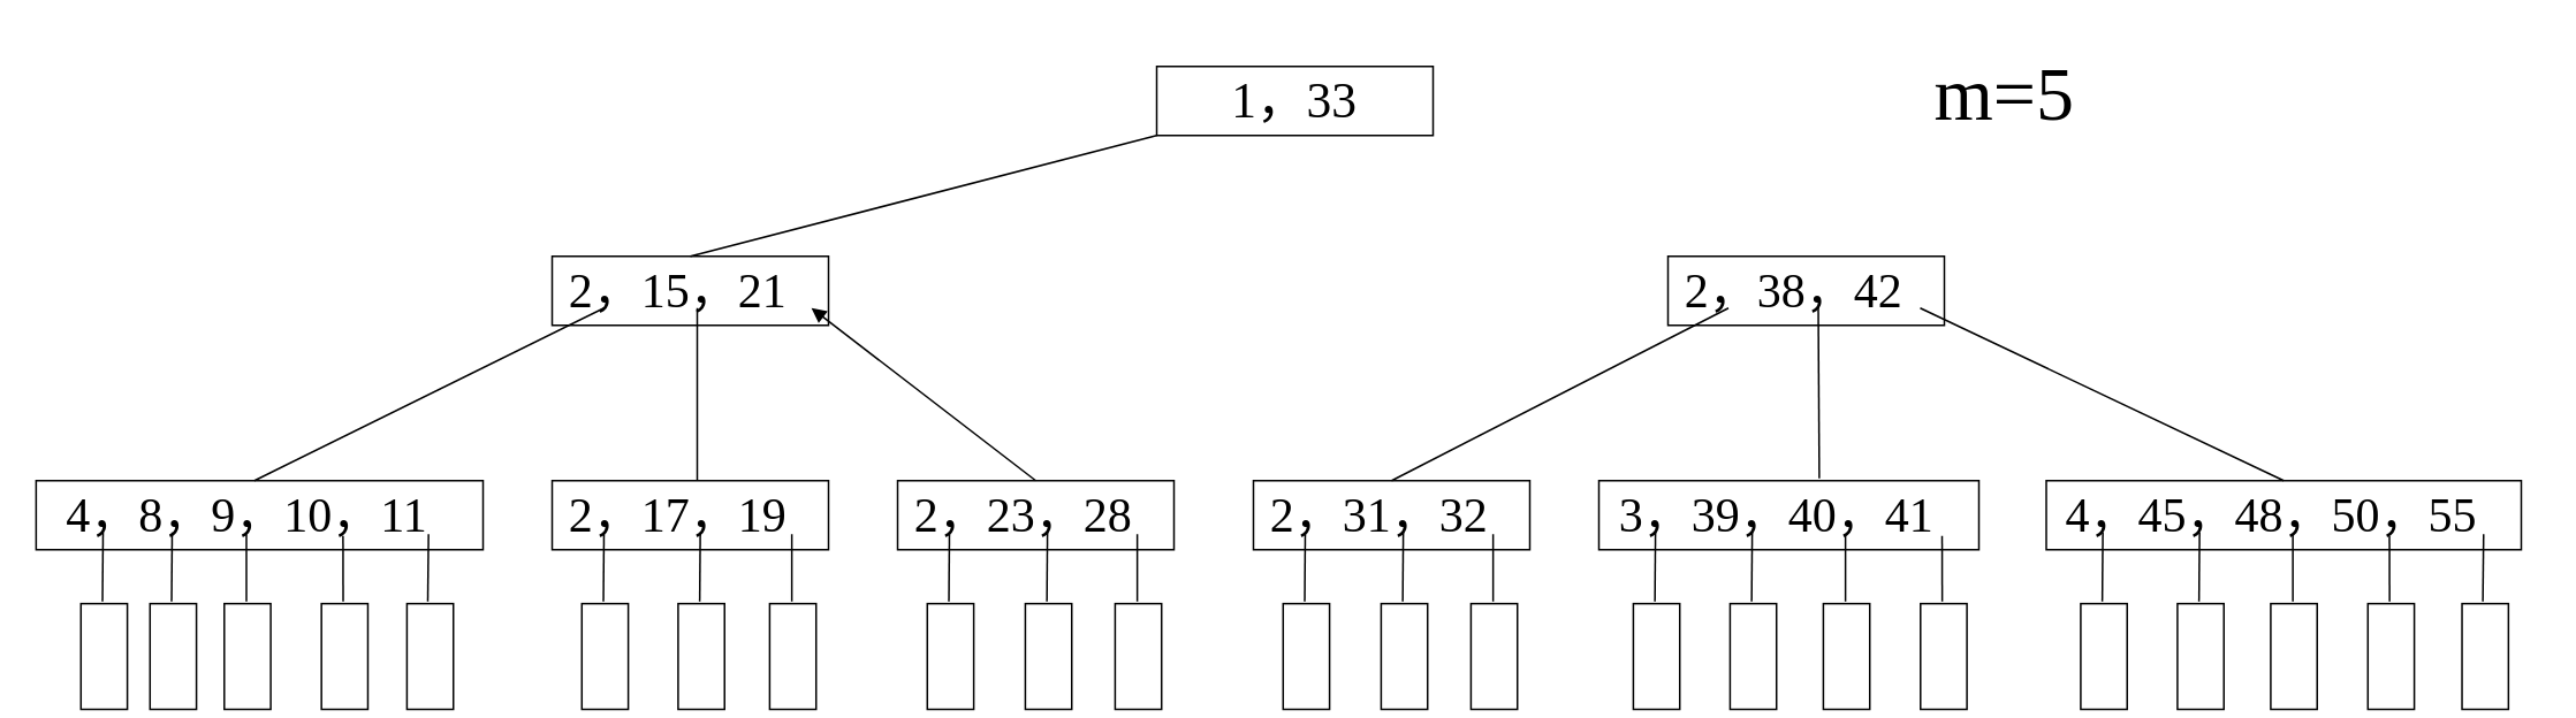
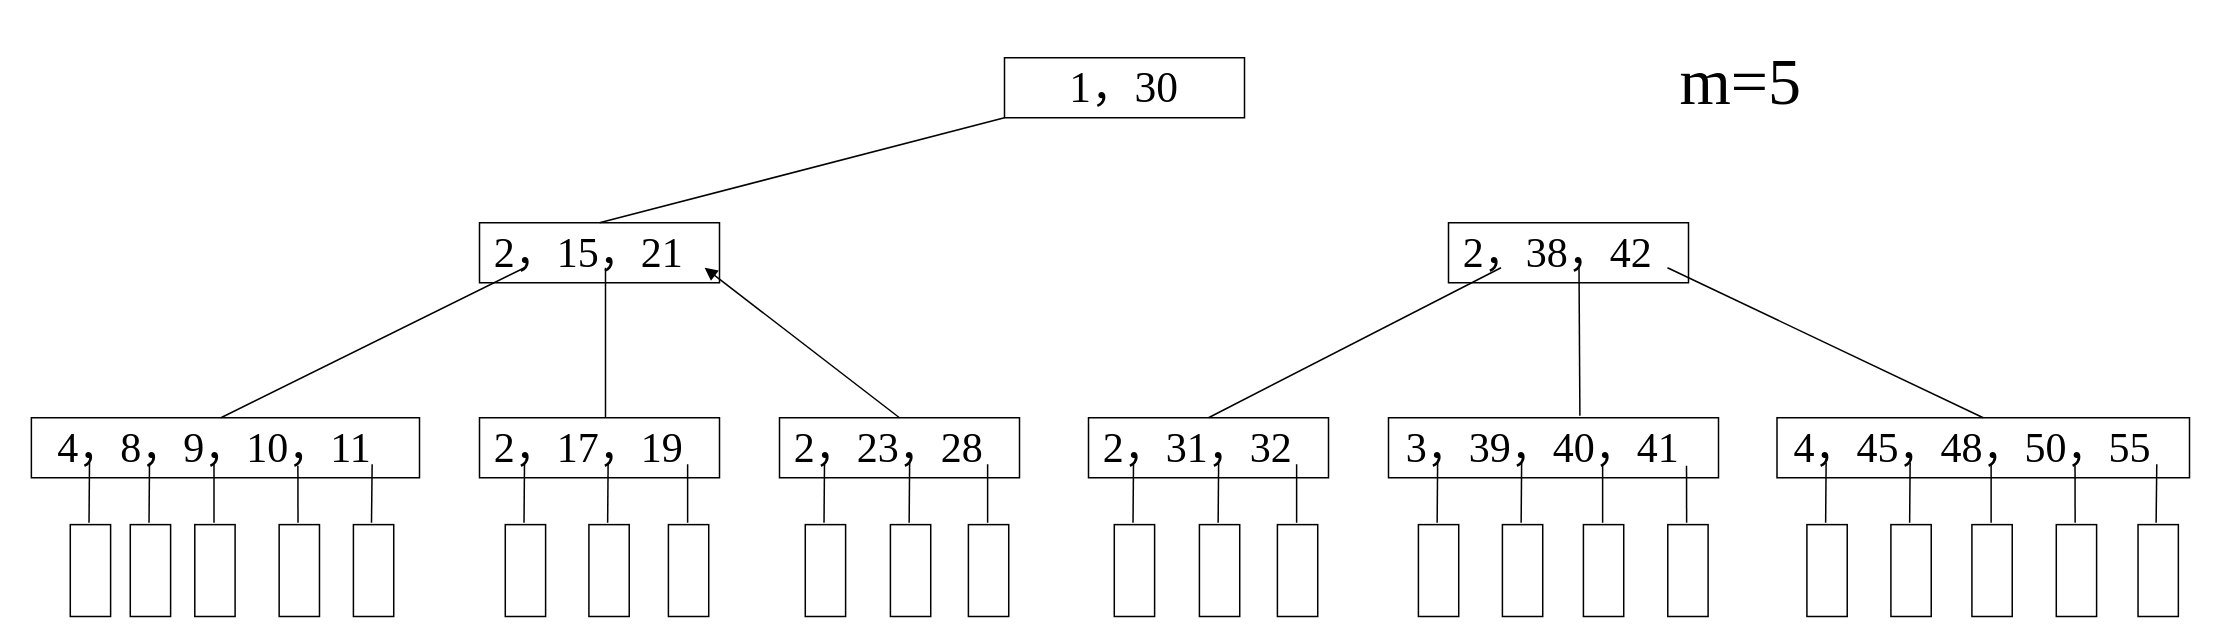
  <mxCell id="0" />
  <mxCell id="1" parent="0" />
  <mxCell id="2" value="&lt;font style=&quot;font-size: 28px;&quot; face=&quot;Times New Roman&quot;&gt;4，8，9，10，11&amp;nbsp;&amp;nbsp;&lt;/font&gt;" style="rounded=0;whiteSpace=wrap;html=1;align=center;" parent="1" vertex="1"><mxGeometry x="20.25" y="278" width="258.75" height="40" as="geometry" /></mxCell>
  <mxCell id="3" value="" style="rounded=0;whiteSpace=wrap;html=1;rotation=90;" parent="1" vertex="1"><mxGeometry x="69" y="366.44" width="61.25" height="26.88" as="geometry" /></mxCell>
  <mxCell id="4" value="" style="endArrow=none;html=1;rounded=0;" parent="1" edge="1"><mxGeometry width="50" height="50" relative="1" as="geometry"><mxPoint x="98.68" y="348" as="sourcePoint" /><mxPoint x="99" y="308" as="targetPoint" /></mxGeometry></mxCell>
  <mxCell id="5" value="" style="rounded=0;whiteSpace=wrap;html=1;rotation=90;" parent="1" vertex="1"><mxGeometry x="29" y="366.44" width="61.25" height="26.88" as="geometry" /></mxCell>
  <mxCell id="6" value="" style="endArrow=none;html=1;rounded=0;" parent="1" edge="1"><mxGeometry width="50" height="50" relative="1" as="geometry"><mxPoint x="58.68" y="348" as="sourcePoint" /><mxPoint x="59" y="308" as="targetPoint" /></mxGeometry></mxCell>
  <mxCell id="7" value="" style="rounded=0;whiteSpace=wrap;html=1;rotation=90;" parent="1" vertex="1"><mxGeometry x="112" y="366.44" width="61.25" height="26.88" as="geometry" /></mxCell>
  <mxCell id="8" value="" style="endArrow=none;html=1;rounded=0;" parent="1" edge="1"><mxGeometry width="50" height="50" relative="1" as="geometry"><mxPoint x="142" y="348" as="sourcePoint" /><mxPoint x="142" y="309" as="targetPoint" /></mxGeometry></mxCell>
  <mxCell id="9" value="" style="rounded=0;whiteSpace=wrap;html=1;rotation=90;" parent="1" vertex="1"><mxGeometry x="168.25" y="366.44" width="61.25" height="26.88" as="geometry" /></mxCell>
  <mxCell id="10" value="" style="endArrow=none;html=1;rounded=0;" parent="1" edge="1"><mxGeometry width="50" height="50" relative="1" as="geometry"><mxPoint x="198" y="348" as="sourcePoint" /><mxPoint x="197.93" y="310" as="targetPoint" /></mxGeometry></mxCell>
  <mxCell id="11" value="" style="rounded=0;whiteSpace=wrap;html=1;rotation=90;" parent="1" vertex="1"><mxGeometry x="217.75" y="366.44" width="61.25" height="26.88" as="geometry" /></mxCell>
  <mxCell id="12" value="" style="endArrow=none;html=1;rounded=0;" parent="1" edge="1"><mxGeometry width="50" height="50" relative="1" as="geometry"><mxPoint x="247" y="348" as="sourcePoint" /><mxPoint x="247.43" y="309" as="targetPoint" /></mxGeometry></mxCell>
  <mxCell id="13" value="&lt;font face=&quot;Times New Roman&quot;&gt;&lt;span style=&quot;font-size: 28px;&quot;&gt;2，17，19&amp;nbsp;&amp;nbsp;&lt;/span&gt;&lt;/font&gt;" style="rounded=0;whiteSpace=wrap;html=1;align=center;" parent="1" vertex="1"><mxGeometry x="319" y="278" width="160" height="40" as="geometry" /></mxCell>
  <mxCell id="14" value="" style="rounded=0;whiteSpace=wrap;html=1;rotation=90;" parent="1" vertex="1"><mxGeometry x="374.75" y="366.44" width="61.25" height="26.88" as="geometry" /></mxCell>
  <mxCell id="15" value="" style="endArrow=none;html=1;rounded=0;" parent="1" edge="1"><mxGeometry width="50" height="50" relative="1" as="geometry"><mxPoint x="404.43" y="348" as="sourcePoint" /><mxPoint x="404.75" y="308" as="targetPoint" /></mxGeometry></mxCell>
  <mxCell id="16" value="" style="rounded=0;whiteSpace=wrap;html=1;rotation=90;" parent="1" vertex="1"><mxGeometry x="319" y="366.44" width="61.25" height="26.88" as="geometry" /></mxCell>
  <mxCell id="17" value="" style="endArrow=none;html=1;rounded=0;" parent="1" edge="1"><mxGeometry width="50" height="50" relative="1" as="geometry"><mxPoint x="348.68" y="348" as="sourcePoint" /><mxPoint x="349" y="308" as="targetPoint" /></mxGeometry></mxCell>
  <mxCell id="18" value="" style="rounded=0;whiteSpace=wrap;html=1;rotation=90;" parent="1" vertex="1"><mxGeometry x="427.75" y="366.44" width="61.25" height="26.88" as="geometry" /></mxCell>
  <mxCell id="19" value="" style="endArrow=none;html=1;rounded=0;" parent="1" edge="1"><mxGeometry width="50" height="50" relative="1" as="geometry"><mxPoint x="457.75" y="348" as="sourcePoint" /><mxPoint x="457.75" y="309" as="targetPoint" /></mxGeometry></mxCell>
  <mxCell id="20" value="&lt;font face=&quot;Times New Roman&quot;&gt;&lt;span style=&quot;font-size: 28px;&quot;&gt;2，23，28&amp;nbsp;&amp;nbsp;&lt;/span&gt;&lt;/font&gt;" style="rounded=0;whiteSpace=wrap;html=1;align=center;" parent="1" vertex="1"><mxGeometry x="519" y="278" width="160" height="40" as="geometry" /></mxCell>
  <mxCell id="21" value="" style="rounded=0;whiteSpace=wrap;html=1;rotation=90;" parent="1" vertex="1"><mxGeometry x="575.75" y="366.44" width="61.25" height="26.88" as="geometry" /></mxCell>
  <mxCell id="22" value="" style="endArrow=none;html=1;rounded=0;" parent="1" edge="1"><mxGeometry width="50" height="50" relative="1" as="geometry"><mxPoint x="605.43" y="348" as="sourcePoint" /><mxPoint x="605.75" y="308" as="targetPoint" /></mxGeometry></mxCell>
  <mxCell id="23" value="" style="rounded=0;whiteSpace=wrap;html=1;rotation=90;" parent="1" vertex="1"><mxGeometry x="519" y="366.44" width="61.25" height="26.88" as="geometry" /></mxCell>
  <mxCell id="24" value="" style="endArrow=none;html=1;rounded=0;" parent="1" edge="1"><mxGeometry width="50" height="50" relative="1" as="geometry"><mxPoint x="548.68" y="348" as="sourcePoint" /><mxPoint x="549" y="308" as="targetPoint" /></mxGeometry></mxCell>
  <mxCell id="25" value="" style="rounded=0;whiteSpace=wrap;html=1;rotation=90;" parent="1" vertex="1"><mxGeometry x="627.75" y="366.44" width="61.25" height="26.88" as="geometry" /></mxCell>
  <mxCell id="26" value="" style="endArrow=none;html=1;rounded=0;" parent="1" edge="1"><mxGeometry width="50" height="50" relative="1" as="geometry"><mxPoint x="657.75" y="348" as="sourcePoint" /><mxPoint x="657.75" y="309" as="targetPoint" /></mxGeometry></mxCell>
  <mxCell id="27" value="&lt;font face=&quot;Times New Roman&quot;&gt;&lt;span style=&quot;font-size: 28px;&quot;&gt;2，31，32&amp;nbsp;&amp;nbsp;&lt;/span&gt;&lt;/font&gt;" style="rounded=0;whiteSpace=wrap;html=1;align=center;" parent="1" vertex="1"><mxGeometry x="725" y="278" width="160" height="40" as="geometry" /></mxCell>
  <mxCell id="28" value="" style="rounded=0;whiteSpace=wrap;html=1;rotation=90;" parent="1" vertex="1"><mxGeometry x="781.75" y="366.44" width="61.25" height="26.88" as="geometry" /></mxCell>
  <mxCell id="29" value="" style="endArrow=none;html=1;rounded=0;" parent="1" edge="1"><mxGeometry width="50" height="50" relative="1" as="geometry"><mxPoint x="811.43" y="348" as="sourcePoint" /><mxPoint x="811.75" y="308" as="targetPoint" /></mxGeometry></mxCell>
  <mxCell id="30" value="" style="rounded=0;whiteSpace=wrap;html=1;rotation=90;" parent="1" vertex="1"><mxGeometry x="725" y="366.44" width="61.25" height="26.88" as="geometry" /></mxCell>
  <mxCell id="31" value="" style="endArrow=none;html=1;rounded=0;" parent="1" edge="1"><mxGeometry width="50" height="50" relative="1" as="geometry"><mxPoint x="754.68" y="348" as="sourcePoint" /><mxPoint x="755" y="308" as="targetPoint" /></mxGeometry></mxCell>
  <mxCell id="32" value="" style="rounded=0;whiteSpace=wrap;html=1;rotation=90;" parent="1" vertex="1"><mxGeometry x="833.75" y="366.44" width="61.25" height="26.88" as="geometry" /></mxCell>
  <mxCell id="33" value="" style="endArrow=none;html=1;rounded=0;" parent="1" edge="1"><mxGeometry width="50" height="50" relative="1" as="geometry"><mxPoint x="863.75" y="348" as="sourcePoint" /><mxPoint x="863.75" y="309" as="targetPoint" /></mxGeometry></mxCell>
  <mxCell id="34" value="&lt;font face=&quot;Times New Roman&quot;&gt;&lt;span style=&quot;font-size: 28px;&quot;&gt;3，39，40，41&amp;nbsp;&amp;nbsp;&lt;/span&gt;&lt;/font&gt;" style="rounded=0;whiteSpace=wrap;html=1;align=center;" parent="1" vertex="1"><mxGeometry x="925" y="278" width="220" height="40" as="geometry" /></mxCell>
  <mxCell id="35" value="" style="rounded=0;whiteSpace=wrap;html=1;rotation=90;" parent="1" vertex="1"><mxGeometry x="983.75" y="366.44" width="61.25" height="26.88" as="geometry" /></mxCell>
  <mxCell id="36" value="" style="endArrow=none;html=1;rounded=0;" parent="1" edge="1"><mxGeometry width="50" height="50" relative="1" as="geometry"><mxPoint x="1013.43" y="348" as="sourcePoint" /><mxPoint x="1013.75" y="308" as="targetPoint" /></mxGeometry></mxCell>
  <mxCell id="37" value="" style="rounded=0;whiteSpace=wrap;html=1;rotation=90;" parent="1" vertex="1"><mxGeometry x="927.75" y="366.44" width="61.25" height="26.88" as="geometry" /></mxCell>
  <mxCell id="38" value="" style="endArrow=none;html=1;rounded=0;" parent="1" edge="1"><mxGeometry width="50" height="50" relative="1" as="geometry"><mxPoint x="957.43" y="348" as="sourcePoint" /><mxPoint x="957.75" y="308" as="targetPoint" /></mxGeometry></mxCell>
  <mxCell id="39" value="" style="rounded=0;whiteSpace=wrap;html=1;rotation=90;" parent="1" vertex="1"><mxGeometry x="1037.75" y="366.44" width="61.25" height="26.88" as="geometry" /></mxCell>
  <mxCell id="40" value="" style="endArrow=none;html=1;rounded=0;" parent="1" edge="1"><mxGeometry width="50" height="50" relative="1" as="geometry"><mxPoint x="1067.75" y="348" as="sourcePoint" /><mxPoint x="1067.75" y="309" as="targetPoint" /></mxGeometry></mxCell>
  <mxCell id="41" value="" style="rounded=0;whiteSpace=wrap;html=1;rotation=90;" parent="1" vertex="1"><mxGeometry x="1094" y="366.44" width="61.25" height="26.88" as="geometry" /></mxCell>
  <mxCell id="42" value="" style="endArrow=none;html=1;rounded=0;" parent="1" edge="1"><mxGeometry width="50" height="50" relative="1" as="geometry"><mxPoint x="1123.75" y="348" as="sourcePoint" /><mxPoint x="1123.68" y="310" as="targetPoint" /></mxGeometry></mxCell>
  <mxCell id="43" value="&lt;font style=&quot;font-size: 28px;&quot; face=&quot;Times New Roman&quot;&gt;4，45，48，50，55&amp;nbsp;&amp;nbsp;&lt;/font&gt;" style="rounded=0;whiteSpace=wrap;html=1;align=center;" parent="1" vertex="1"><mxGeometry x="1184" y="278" width="275" height="40" as="geometry" /></mxCell>
  <mxCell id="44" value="" style="rounded=0;whiteSpace=wrap;html=1;rotation=90;" parent="1" vertex="1"><mxGeometry x="1242.75" y="366.44" width="61.25" height="26.88" as="geometry" /></mxCell>
  <mxCell id="45" value="" style="endArrow=none;html=1;rounded=0;" parent="1" edge="1"><mxGeometry width="50" height="50" relative="1" as="geometry"><mxPoint x="1272.43" y="348" as="sourcePoint" /><mxPoint x="1272.75" y="308" as="targetPoint" /></mxGeometry></mxCell>
  <mxCell id="46" value="" style="rounded=0;whiteSpace=wrap;html=1;rotation=90;" parent="1" vertex="1"><mxGeometry x="1186.75" y="366.44" width="61.25" height="26.88" as="geometry" /></mxCell>
  <mxCell id="47" value="" style="endArrow=none;html=1;rounded=0;" parent="1" edge="1"><mxGeometry width="50" height="50" relative="1" as="geometry"><mxPoint x="1216.43" y="348" as="sourcePoint" /><mxPoint x="1216.75" y="308" as="targetPoint" /></mxGeometry></mxCell>
  <mxCell id="48" value="" style="rounded=0;whiteSpace=wrap;html=1;rotation=90;" parent="1" vertex="1"><mxGeometry x="1296.75" y="366.44" width="61.25" height="26.88" as="geometry" /></mxCell>
  <mxCell id="49" value="" style="endArrow=none;html=1;rounded=0;" parent="1" edge="1"><mxGeometry width="50" height="50" relative="1" as="geometry"><mxPoint x="1326.75" y="348" as="sourcePoint" /><mxPoint x="1326.75" y="309" as="targetPoint" /></mxGeometry></mxCell>
  <mxCell id="50" value="" style="rounded=0;whiteSpace=wrap;html=1;rotation=90;" parent="1" vertex="1"><mxGeometry x="1353" y="366.44" width="61.25" height="26.88" as="geometry" /></mxCell>
  <mxCell id="51" value="" style="endArrow=none;html=1;rounded=0;" parent="1" edge="1"><mxGeometry width="50" height="50" relative="1" as="geometry"><mxPoint x="1382.75" y="348" as="sourcePoint" /><mxPoint x="1382.68" y="310" as="targetPoint" /></mxGeometry></mxCell>
  <mxCell id="52" value="" style="rounded=0;whiteSpace=wrap;html=1;rotation=90;" parent="1" vertex="1"><mxGeometry x="1407.5" y="366.44" width="61.25" height="26.88" as="geometry" /></mxCell>
  <mxCell id="53" value="" style="endArrow=none;html=1;rounded=0;" parent="1" edge="1"><mxGeometry width="50" height="50" relative="1" as="geometry"><mxPoint x="1436.75" y="348" as="sourcePoint" /><mxPoint x="1437.18" y="309" as="targetPoint" /></mxGeometry></mxCell>
  <mxCell id="54" value="&lt;font face=&quot;Times New Roman&quot;&gt;&lt;span style=&quot;font-size: 28px;&quot;&gt;2，15，21&amp;nbsp;&amp;nbsp;&lt;/span&gt;&lt;/font&gt;" style="rounded=0;whiteSpace=wrap;html=1;align=center;" vertex="1" parent="1"><mxGeometry x="319" y="148" width="160" height="40" as="geometry" /></mxCell>
  <mxCell id="55" value="&lt;font face=&quot;Times New Roman&quot;&gt;&lt;span style=&quot;font-size: 28px;&quot;&gt;2，38，42&amp;nbsp;&amp;nbsp;&lt;/span&gt;&lt;/font&gt;" style="rounded=0;whiteSpace=wrap;html=1;align=center;" vertex="1" parent="1"><mxGeometry x="965" y="148" width="160" height="40" as="geometry" /></mxCell>
  <mxCell id="56" value="" style="endArrow=none;html=1;rounded=0;exitX=0.5;exitY=0;exitDx=0;exitDy=0;" edge="1" parent="1"><mxGeometry width="50" height="50" relative="1" as="geometry"><mxPoint x="146.625" y="278" as="sourcePoint" /><mxPoint x="349" y="178" as="targetPoint" /></mxGeometry></mxCell>
  <mxCell id="57" value="" style="endArrow=none;html=1;rounded=0;exitX=0.5;exitY=0;exitDx=0;exitDy=0;" edge="1" parent="1"><mxGeometry width="50" height="50" relative="1" as="geometry"><mxPoint x="403" y="278" as="sourcePoint" /><mxPoint x="403" y="178" as="targetPoint" /></mxGeometry></mxCell>
  <mxCell id="58" value="" style="endArrow=block;html=1;rounded=0;entryX=0.938;entryY=0.75;entryDx=0;entryDy=0;entryPerimeter=0;exitX=0.5;exitY=0;exitDx=0;exitDy=0;" edge="1" parent="1" source="20" target="54"><mxGeometry width="50" height="50" relative="1" as="geometry"><mxPoint x="449" y="308" as="sourcePoint" /><mxPoint x="499" y="258" as="targetPoint" /></mxGeometry></mxCell>
  <mxCell id="59" value="" style="endArrow=none;html=1;rounded=0;exitX=0.5;exitY=0;exitDx=0;exitDy=0;" edge="1" parent="1" source="27"><mxGeometry width="50" height="50" relative="1" as="geometry"><mxPoint x="935" y="368" as="sourcePoint" /><mxPoint x="1000" y="178" as="targetPoint" /></mxGeometry></mxCell>
  <mxCell id="60" value="" style="endArrow=none;html=1;rounded=0;exitX=0.58;exitY=-0.032;exitDx=0;exitDy=0;exitPerimeter=0;" edge="1" parent="1" source="34"><mxGeometry width="50" height="50" relative="1" as="geometry"><mxPoint x="1053" y="266.96" as="sourcePoint" /><mxPoint x="1052" y="177" as="targetPoint" /></mxGeometry></mxCell>
  <mxCell id="61" value="" style="endArrow=none;html=1;rounded=0;exitX=0.5;exitY=0;exitDx=0;exitDy=0;" edge="1" parent="1" source="43"><mxGeometry width="50" height="50" relative="1" as="geometry"><mxPoint x="1061" y="228" as="sourcePoint" /><mxPoint x="1111" y="178" as="targetPoint" /></mxGeometry></mxCell>
- <mxCell id="62" value="&lt;font face=&quot;Times New Roman&quot;&gt;&lt;span style=&quot;font-size: 29px;&quot;&gt;1，33&lt;/span&gt;&lt;/font&gt;" style="rounded=0;whiteSpace=wrap;html=1;align=center;" vertex="1" parent="1"><mxGeometry x="669" y="38" width="160" height="40" as="geometry" /></mxCell>
+ <mxCell id="62" value="&lt;font face=&quot;Times New Roman&quot;&gt;&lt;span style=&quot;font-size: 29px;&quot;&gt;1，30&lt;/span&gt;&lt;/font&gt;" style="rounded=0;whiteSpace=wrap;html=1;align=center;" vertex="1" parent="1"><mxGeometry x="669" y="38" width="160" height="40" as="geometry" /></mxCell>
  <mxCell id="63" value="" style="endArrow=none;html=1;rounded=0;exitX=0.5;exitY=0;exitDx=0;exitDy=0;" edge="1" parent="1" source="54"><mxGeometry width="50" height="50" relative="1" as="geometry"><mxPoint x="892" y="288" as="sourcePoint" /><mxPoint x="669" y="78" as="targetPoint" /></mxGeometry></mxCell>
  <mxCell id="64" value="&lt;font style=&quot;font-size: 44px;&quot; face=&quot;Times New Roman&quot;&gt;m=5&lt;/font&gt;" style="text;html=1;strokeColor=none;fillColor=none;align=center;verticalAlign=middle;whiteSpace=wrap;rounded=0;" vertex="1" parent="1"><mxGeometry x="1080" y="20" width="160" height="70" as="geometry" /></mxCell>
